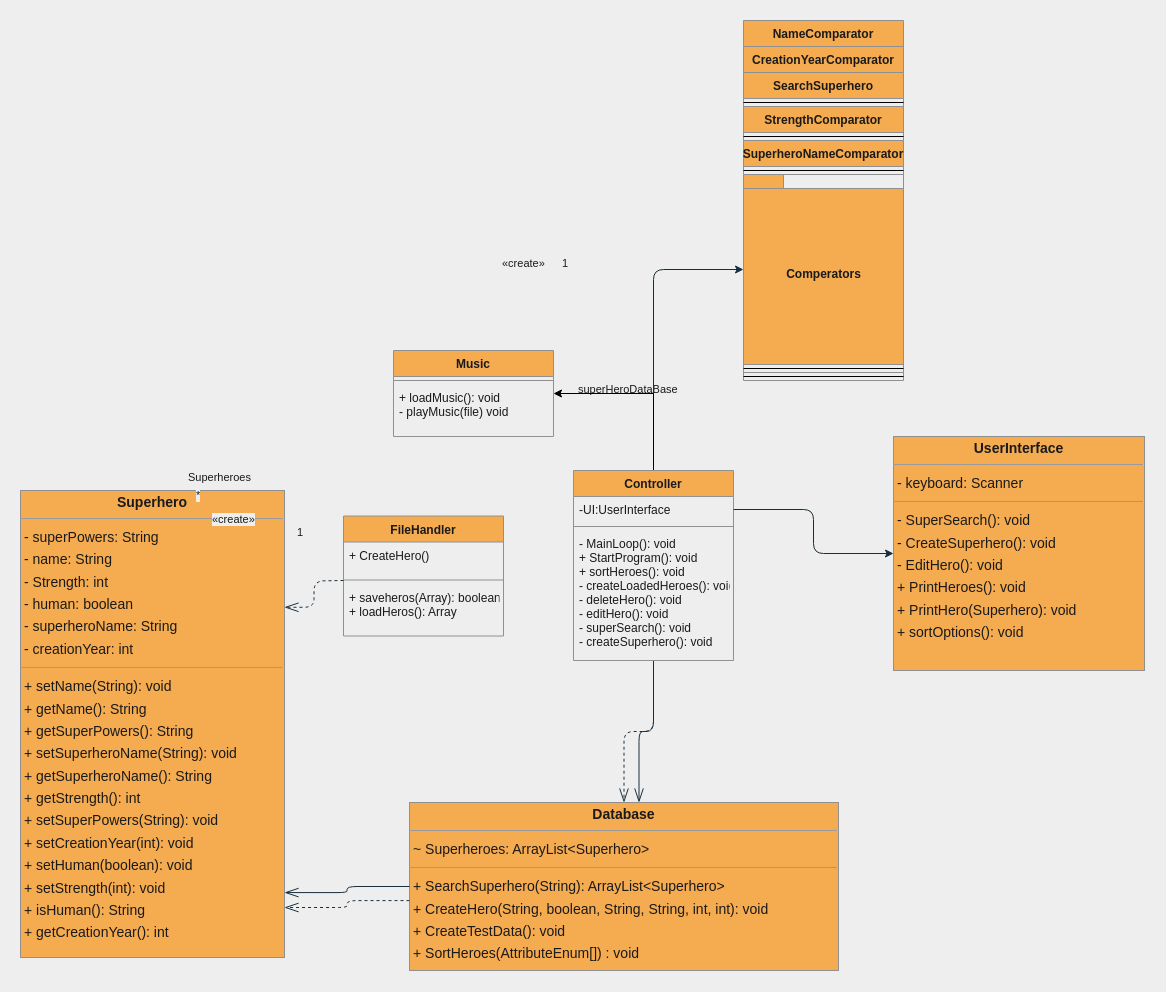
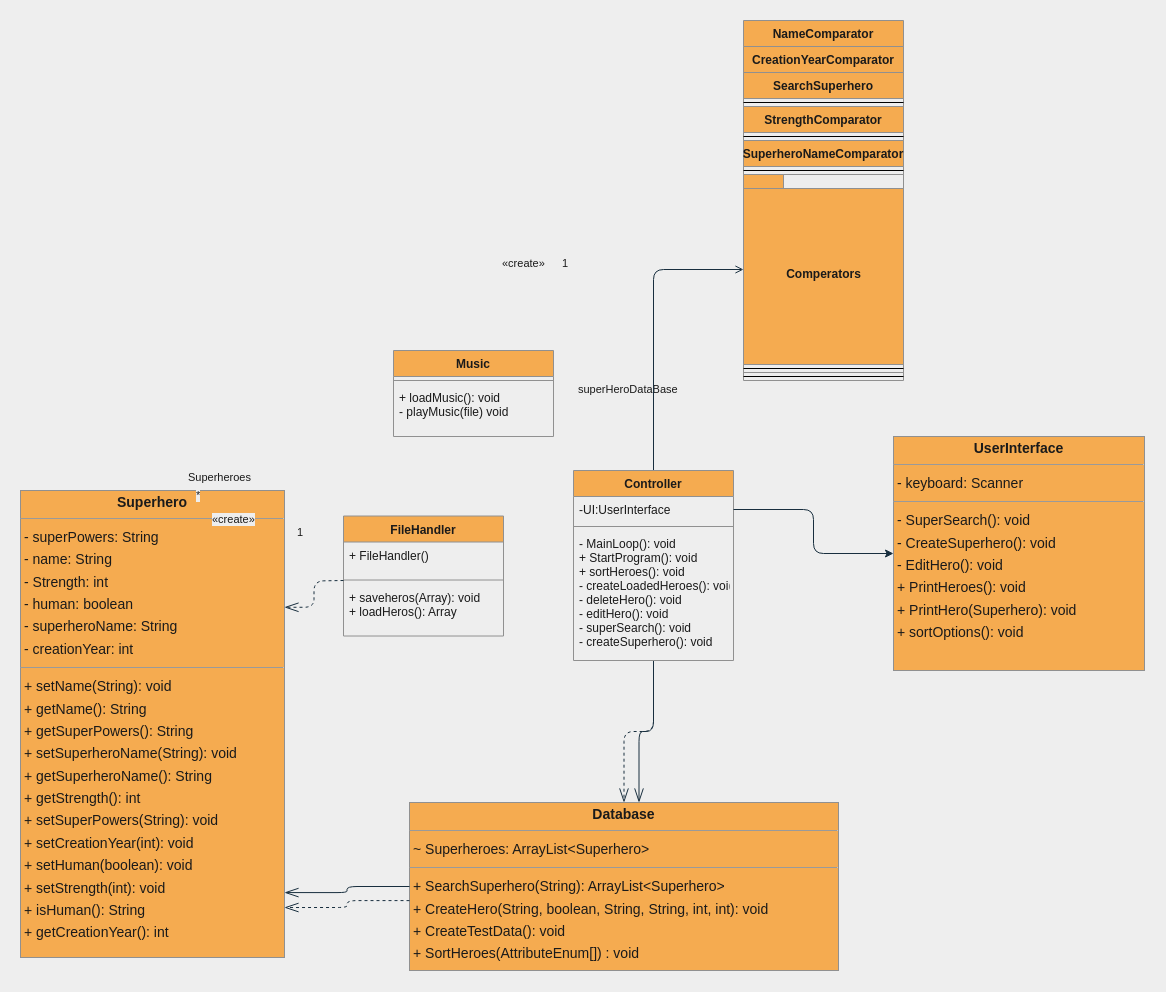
  <mxCell id="0" />
  <mxCell id="1" parent="0" />
  <mxCell id="2" value="&lt;p style=&quot;margin:0px;margin-top:4px;text-align:center;&quot;&gt;&lt;b&gt;Database&lt;/b&gt;&lt;/p&gt;&lt;hr size=&quot;1&quot;&gt;&lt;p style=&quot;margin:0 0 0 4px;line-height:1.6;&quot;&gt;~ Superheroes: ArrayList&amp;lt;Superhero&amp;gt;&lt;/p&gt;&lt;hr size=&quot;1&quot;&gt;&lt;p style=&quot;margin:0 0 0 4px;line-height:1.6;&quot;&gt;+ SearchSuperhero(String): ArrayList&amp;lt;Superhero&amp;gt;&lt;br&gt;+ CreateHero(String, boolean, String, String, int, int): void&lt;br&gt;+ CreateTestData(): void&lt;/p&gt;&lt;p style=&quot;margin:0 0 0 4px;line-height:1.6;&quot;&gt;+ SortHeroes(AttributeEnum[]) : void&lt;/p&gt;" style="verticalAlign=top;align=left;overflow=fill;fontSize=14;fontFamily=Helvetica;html=1;shadow=0;comic=0;labelBackgroundColor=none;strokeWidth=1;fillColor=#F5AB50;strokeColor=#909090;fontColor=#1A1A1A;" parent="1" vertex="1"><mxGeometry x="409" y="802" width="429" height="168" as="geometry" /></mxCell>
  <mxCell id="3" value="&lt;p style=&quot;margin:0px;margin-top:4px;text-align:center;&quot;&gt;&lt;b&gt;Superhero&lt;/b&gt;&lt;/p&gt;&lt;hr size=&quot;1&quot;/&gt;&lt;p style=&quot;margin:0 0 0 4px;line-height:1.6;&quot;&gt;- superPowers: String&lt;br/&gt;- name: String&lt;br/&gt;- Strength: int&lt;br/&gt;- human: boolean&lt;br/&gt;- superheroName: String&lt;br/&gt;- creationYear: int&lt;/p&gt;&lt;hr size=&quot;1&quot;/&gt;&lt;p style=&quot;margin:0 0 0 4px;line-height:1.6;&quot;&gt;+ setName(String): void&lt;br/&gt;+ getName(): String&lt;br/&gt;+ getSuperPowers(): String&lt;br/&gt;+ setSuperheroName(String): void&lt;br/&gt;+ getSuperheroName(): String&lt;br/&gt;+ getStrength(): int&lt;br/&gt;+ setSuperPowers(String): void&lt;br/&gt;+ setCreationYear(int): void&lt;br/&gt;+ setHuman(boolean): void&lt;br/&gt;+ setStrength(int): void&lt;br/&gt;+ isHuman(): String&lt;br/&gt;+ getCreationYear(): int&lt;/p&gt;" style="verticalAlign=top;align=left;overflow=fill;fontSize=14;fontFamily=Helvetica;html=1;shadow=0;comic=0;labelBackgroundColor=none;strokeWidth=1;fillColor=#F5AB50;strokeColor=#909090;fontColor=#1A1A1A;" parent="1" vertex="1"><mxGeometry x="20" y="490" width="264" height="467" as="geometry" /></mxCell>
  <mxCell id="4" value="&lt;p style=&quot;margin:0px;margin-top:4px;text-align:center;&quot;&gt;&lt;b&gt;UserInterface&lt;/b&gt;&lt;/p&gt;&lt;hr size=&quot;1&quot;&gt;&lt;p style=&quot;margin:0 0 0 4px;line-height:1.6;&quot;&gt;- keyboard: Scanner&lt;/p&gt;&lt;hr size=&quot;1&quot;&gt;&lt;p style=&quot;margin:0 0 0 4px;line-height:1.6;&quot;&gt;- SuperSearch(): void&lt;br&gt;- CreateSuperhero(): void&lt;br&gt;- EditHero(): void&lt;br&gt;+ PrintHeroes(): void&lt;br&gt;+ PrintHero(Superhero): void&lt;/p&gt;&lt;p style=&quot;margin:0 0 0 4px;line-height:1.6;&quot;&gt;+ sortOptions(): void&lt;br&gt;&lt;/p&gt;" style="verticalAlign=top;align=left;overflow=fill;fontSize=14;fontFamily=Helvetica;html=1;shadow=0;comic=0;labelBackgroundColor=none;strokeWidth=1;fillColor=#F5AB50;strokeColor=#909090;fontColor=#1A1A1A;" parent="1" vertex="1"><mxGeometry x="893" y="436" width="251" height="234" as="geometry" /></mxCell>
  <mxCell id="5" value="" style="html=1;edgeStyle=orthogonalEdgeStyle;dashed=1;startArrow=none;endArrow=openThin;endSize=12;strokeColor=#182E3E;exitX=0.000;exitY=0.584;exitDx=0;exitDy=0;entryX=1.000;entryY=0.893;entryDx=0;entryDy=0;fontColor=#1A1A1A;labelBackgroundColor=#EEEEEE;" parent="1" source="2" target="3" edge="1"><mxGeometry width="50" height="50" relative="1" as="geometry"><Array as="points" /></mxGeometry></mxCell>
  <mxCell id="6" value="«create»" style="edgeLabel;resizable=0;html=1;align=left;verticalAlign=top;strokeColor=#909090;fontColor=#1A1A1A;labelBackgroundColor=#EEEEEE;" parent="5" vertex="1" connectable="0"><mxGeometry x="210" y="506" as="geometry" /></mxCell>
  <mxCell id="7" value="" style="html=1;edgeStyle=orthogonalEdgeStyle;dashed=0;startArrow=diamondThinstartSize=12;endArrow=openThin;endSize=12;strokeColor=#182E3E;exitX=0.000;exitY=0.500;exitDx=0;exitDy=0;entryX=1.000;entryY=0.861;entryDx=0;entryDy=0;fontColor=#1A1A1A;labelBackgroundColor=#EEEEEE;" parent="1" source="2" target="3" edge="1"><mxGeometry width="50" height="50" relative="1" as="geometry"><Array as="points" /></mxGeometry></mxCell>
  <mxCell id="8" value="1" style="edgeLabel;resizable=0;html=1;align=left;verticalAlign=top;strokeColor=#909090;fontColor=#1A1A1A;labelBackgroundColor=#EEEEEE;" parent="7" vertex="1" connectable="0"><mxGeometry x="295" y="519" as="geometry" /></mxCell>
  <mxCell id="9" value="*" style="edgeLabel;resizable=0;html=1;align=left;verticalAlign=top;strokeColor=#909090;fontColor=#1A1A1A;labelBackgroundColor=#EEEEEE;" parent="7" vertex="1" connectable="0"><mxGeometry x="194" y="482" as="geometry" /></mxCell>
  <mxCell id="10" value="Superheroes" style="edgeLabel;resizable=0;html=1;align=left;verticalAlign=top;strokeColor=#909090;fontColor=#1A1A1A;labelBackgroundColor=#EEEEEE;" parent="7" vertex="1" connectable="0"><mxGeometry x="186" y="464" as="geometry" /></mxCell>
  <mxCell id="11" value="" style="html=1;edgeStyle=orthogonalEdgeStyle;dashed=1;startArrow=none;endArrow=openThin;endSize=12;strokeColor=#182E3E;entryX=0.500;entryY=0.000;entryDx=0;entryDy=0;fontColor=#1A1A1A;labelBackgroundColor=#EEEEEE;" parent="1" source="19" target="2" edge="1"><mxGeometry width="50" height="50" relative="1" as="geometry"><Array as="points" /></mxGeometry></mxCell>
  <mxCell id="12" value="«create»" style="edgeLabel;resizable=0;html=1;align=left;verticalAlign=top;strokeColor=#909090;fontColor=#1A1A1A;labelBackgroundColor=#EEEEEE;" parent="11" vertex="1" connectable="0"><mxGeometry x="500" y="250" as="geometry" /></mxCell>
  <mxCell id="13" value="" style="html=1;edgeStyle=orthogonalEdgeStyle;dashed=0;startArrow=diamondThinstartSize=12;endArrow=openThin;endSize=12;strokeColor=#182E3E;entryX=0.535;entryY=0.000;entryDx=0;entryDy=0;fontColor=#1A1A1A;labelBackgroundColor=#EEEEEE;" parent="1" source="19" target="2" edge="1"><mxGeometry width="50" height="50" relative="1" as="geometry"><Array as="points" /></mxGeometry></mxCell>
  <mxCell id="14" value="1" style="edgeLabel;resizable=0;html=1;align=left;verticalAlign=top;strokeColor=#909090;fontColor=#1A1A1A;labelBackgroundColor=#EEEEEE;" parent="13" vertex="1" connectable="0"><mxGeometry x="560" y="250" as="geometry" /></mxCell>
  <mxCell id="15" value="1" style="edgeLabel;resizable=0;html=1;align=left;verticalAlign=top;strokeColor=#909090;fontColor=#1A1A1A;labelBackgroundColor=#EEEEEE;" parent="13" vertex="1" connectable="0"><mxGeometry x="524" y="343" as="geometry" /></mxCell>
  <mxCell id="16" value="superHeroDataBase" style="edgeLabel;resizable=0;html=1;align=left;verticalAlign=top;strokeColor=#909090;fontColor=#1A1A1A;labelBackgroundColor=#EEEEEE;" parent="13" vertex="1" connectable="0"><mxGeometry x="576" y="376" as="geometry" /></mxCell>
- <mxCell id="17" style="edgeStyle=orthogonalEdgeStyle;curved=0;rounded=1;sketch=0;orthogonalLoop=1;jettySize=auto;html=1;fontColor=#1A1A1A;strokeColor=#182E3E;" parent="1" source="19" target="36" edge="1"><mxGeometry relative="1" as="geometry"><Array as="points"><mxPoint x="653" y="269" /></Array></mxGeometry></mxCell>
- <mxCell id="18" style="edgeStyle=orthogonalEdgeStyle;rounded=0;orthogonalLoop=1;jettySize=auto;html=1;exitX=0.5;exitY=0;exitDx=0;exitDy=0;entryX=1;entryY=0.5;entryDx=0;entryDy=0;" edge="1" parent="1" source="19" target="41"><mxGeometry relative="1" as="geometry" /></mxCell>
+ <mxCell id="17" style="edgeStyle=orthogonalEdgeStyle;curved=0;rounded=1;sketch=0;orthogonalLoop=1;jettySize=auto;html=1;fontColor=#1A1A1A;strokeColor=#182E3E;endArrow=open;" parent="1" source="19" target="36" edge="1"><mxGeometry relative="1" as="geometry"><Array as="points"><mxPoint x="653" y="269" /></Array></mxGeometry></mxCell>
  <mxCell id="19" value="Controller" style="swimlane;fontStyle=1;align=center;verticalAlign=top;childLayout=stackLayout;horizontal=1;startSize=26;horizontalStack=0;resizeParent=1;resizeParentMax=0;resizeLast=0;collapsible=1;marginBottom=0;fillColor=#F5AB50;strokeColor=#909090;fontColor=#1A1A1A;" parent="1" vertex="1"><mxGeometry x="573" y="470" width="160" height="190" as="geometry" /></mxCell>
  <mxCell id="20" value="-UI:UserInterface" style="text;strokeColor=none;fillColor=none;align=left;verticalAlign=top;spacingLeft=4;spacingRight=4;overflow=hidden;rotatable=0;points=[[0,0.5],[1,0.5]];portConstraint=eastwest;fontColor=#1A1A1A;" parent="19" vertex="1"><mxGeometry y="26" width="160" height="26" as="geometry" /></mxCell>
  <mxCell id="21" value="" style="line;strokeWidth=1;fillColor=none;align=left;verticalAlign=middle;spacingTop=-1;spacingLeft=3;spacingRight=3;rotatable=0;labelPosition=right;points=[];portConstraint=eastwest;strokeColor=#909090;fontColor=#1A1A1A;labelBackgroundColor=#EEEEEE;" parent="19" vertex="1"><mxGeometry y="52" width="160" height="8" as="geometry" /></mxCell>
  <mxCell id="22" value="- MainLoop(): void&#10;+ StartProgram(): void&#10;+ sortHeroes(): void&#10;- createLoadedHeroes(): void&#10;- deleteHero(): void&#10;- editHero(): void&#10;- superSearch(): void&#10;- createSuperhero(): void&#10;&#10;" style="text;strokeColor=none;fillColor=none;align=left;verticalAlign=top;spacingLeft=4;spacingRight=4;overflow=hidden;rotatable=0;points=[[0,0.5],[1,0.5]];portConstraint=eastwest;fontColor=#1A1A1A;" parent="19" vertex="1"><mxGeometry y="60" width="160" height="130" as="geometry" /></mxCell>
  <mxCell id="23" style="edgeStyle=orthogonalEdgeStyle;orthogonalLoop=1;jettySize=auto;html=1;strokeColor=#182E3E;fontColor=#1A1A1A;labelBackgroundColor=#EEEEEE;" parent="1" source="20" target="4" edge="1"><mxGeometry relative="1" as="geometry" /></mxCell>
  <mxCell id="24" value="FileHandler" style="swimlane;fontStyle=1;align=center;verticalAlign=top;childLayout=stackLayout;horizontal=1;startSize=26;horizontalStack=0;resizeParent=1;resizeParentMax=0;resizeLast=0;collapsible=1;marginBottom=0;fillColor=#F5AB50;strokeColor=#909090;fontColor=#1A1A1A;" parent="1" vertex="1"><mxGeometry x="343" y="515.5" width="160" height="120" as="geometry" /></mxCell>
- <mxCell id="25" value="+ CreateHero()" style="text;strokeColor=none;fillColor=none;align=left;verticalAlign=top;spacingLeft=4;spacingRight=4;overflow=hidden;rotatable=0;points=[[0,0.5],[1,0.5]];portConstraint=eastwest;fontColor=#1A1A1A;" parent="24" vertex="1"><mxGeometry y="26" width="160" height="34" as="geometry" /></mxCell>
+ <mxCell id="25" value="+ FileHandler()" style="text;strokeColor=none;fillColor=none;align=left;verticalAlign=top;spacingLeft=4;spacingRight=4;overflow=hidden;rotatable=0;points=[[0,0.5],[1,0.5]];portConstraint=eastwest;fontColor=#1A1A1A;" parent="24" vertex="1"><mxGeometry y="26" width="160" height="34" as="geometry" /></mxCell>
  <mxCell id="26" value="" style="line;strokeWidth=1;fillColor=none;align=left;verticalAlign=middle;spacingTop=-1;spacingLeft=3;spacingRight=3;rotatable=0;labelPosition=right;points=[];portConstraint=eastwest;strokeColor=#909090;fontColor=#1A1A1A;labelBackgroundColor=#EEEEEE;" parent="24" vertex="1"><mxGeometry y="60" width="160" height="8" as="geometry" /></mxCell>
- <mxCell id="27" value="+ saveheros(Array): boolean&#10;+ loadHeros(): Array&#10;" style="text;strokeColor=none;fillColor=none;align=left;verticalAlign=top;spacingLeft=4;spacingRight=4;overflow=hidden;rotatable=0;points=[[0,0.5],[1,0.5]];portConstraint=eastwest;fontColor=#1A1A1A;" parent="24" vertex="1"><mxGeometry y="68" width="160" height="52" as="geometry" /></mxCell>
+ <mxCell id="27" value="+ saveheros(Array): void&#10;+ loadHeros(): Array&#10;" style="text;strokeColor=none;fillColor=none;align=left;verticalAlign=top;spacingLeft=4;spacingRight=4;overflow=hidden;rotatable=0;points=[[0,0.5],[1,0.5]];portConstraint=eastwest;fontColor=#1A1A1A;" parent="24" vertex="1"><mxGeometry y="68" width="160" height="52" as="geometry" /></mxCell>
  <mxCell id="28" value="NameComparator" style="swimlane;fontStyle=1;align=center;verticalAlign=top;childLayout=stackLayout;horizontal=1;startSize=26;horizontalStack=0;resizeParent=1;resizeParentMax=0;resizeLast=0;collapsible=1;marginBottom=0;rounded=0;sketch=0;fontColor=#1A1A1A;strokeColor=#909090;fillColor=#F5AB50;" parent="1" vertex="1"><mxGeometry x="743" y="20" width="160" height="360" as="geometry" /></mxCell>
  <mxCell id="29" value="CreationYearComparator" style="swimlane;fontStyle=1;align=center;verticalAlign=top;childLayout=stackLayout;horizontal=1;startSize=26;horizontalStack=0;resizeParent=1;resizeParentMax=0;resizeLast=0;collapsible=1;marginBottom=0;rounded=0;sketch=0;fontColor=#1A1A1A;strokeColor=#909090;fillColor=#F5AB50;" parent="28" vertex="1"><mxGeometry y="26" width="160" height="326" as="geometry" /></mxCell>
  <mxCell id="30" value="SearchSuperhero" style="swimlane;fontStyle=1;align=center;verticalAlign=top;childLayout=stackLayout;horizontal=1;startSize=26;horizontalStack=0;resizeParent=1;resizeParentMax=0;resizeLast=0;collapsible=1;marginBottom=0;rounded=0;sketch=0;fontColor=#1A1A1A;strokeColor=#909090;fillColor=#F5AB50;" parent="29" vertex="1"><mxGeometry y="26" width="160" height="292" as="geometry" /></mxCell>
  <mxCell id="31" value="" style="line;strokeWidth=1;fillColor=none;align=left;verticalAlign=middle;spacingTop=-1;spacingLeft=3;spacingRight=3;rotatable=0;labelPosition=right;points=[];portConstraint=eastwest;rounded=0;sketch=0;fontColor=#1A1A1A;" parent="30" vertex="1"><mxGeometry y="26" width="160" height="8" as="geometry" /></mxCell>
  <mxCell id="32" value="StrengthComparator" style="swimlane;fontStyle=1;align=center;verticalAlign=top;childLayout=stackLayout;horizontal=1;startSize=26;horizontalStack=0;resizeParent=1;resizeParentMax=0;resizeLast=0;collapsible=1;marginBottom=0;rounded=0;sketch=0;fontColor=#1A1A1A;strokeColor=#909090;fillColor=#F5AB50;" parent="30" vertex="1"><mxGeometry y="34" width="160" height="34" as="geometry" /></mxCell>
  <mxCell id="33" value="" style="line;strokeWidth=1;fillColor=none;align=left;verticalAlign=middle;spacingTop=-1;spacingLeft=3;spacingRight=3;rotatable=0;labelPosition=right;points=[];portConstraint=eastwest;rounded=0;sketch=0;fontColor=#1A1A1A;" parent="32" vertex="1"><mxGeometry y="26" width="160" height="8" as="geometry" /></mxCell>
  <mxCell id="34" value="SuperheroNameComparator" style="swimlane;fontStyle=1;align=center;verticalAlign=top;childLayout=stackLayout;horizontal=1;startSize=26;horizontalStack=0;resizeParent=1;resizeParentMax=0;resizeLast=0;collapsible=1;marginBottom=0;rounded=0;sketch=0;fontColor=#1A1A1A;strokeColor=#909090;fillColor=#F5AB50;" parent="30" vertex="1"><mxGeometry y="68" width="160" height="34" as="geometry" /></mxCell>
  <mxCell id="35" value="" style="line;strokeWidth=1;fillColor=none;align=left;verticalAlign=middle;spacingTop=-1;spacingLeft=3;spacingRight=3;rotatable=0;labelPosition=right;points=[];portConstraint=eastwest;rounded=0;sketch=0;fontColor=#1A1A1A;" parent="34" vertex="1"><mxGeometry y="26" width="160" height="8" as="geometry" /></mxCell>
  <mxCell id="36" value="Comperators" style="shape=folder;fontStyle=1;spacingTop=10;tabWidth=40;tabHeight=14;tabPosition=left;html=1;rounded=0;sketch=0;fontColor=#1A1A1A;strokeColor=#909090;fillColor=#F5AB50;" parent="30" vertex="1"><mxGeometry y="102" width="160" height="190" as="geometry" /></mxCell>
  <mxCell id="37" value="" style="line;strokeWidth=1;fillColor=none;align=left;verticalAlign=middle;spacingTop=-1;spacingLeft=3;spacingRight=3;rotatable=0;labelPosition=right;points=[];portConstraint=eastwest;rounded=0;sketch=0;fontColor=#1A1A1A;" parent="29" vertex="1"><mxGeometry y="318" width="160" height="8" as="geometry" /></mxCell>
  <mxCell id="38" value="" style="line;strokeWidth=1;fillColor=none;align=left;verticalAlign=middle;spacingTop=-1;spacingLeft=3;spacingRight=3;rotatable=0;labelPosition=right;points=[];portConstraint=eastwest;rounded=0;sketch=0;fontColor=#1A1A1A;" parent="28" vertex="1"><mxGeometry y="352" width="160" height="8" as="geometry" /></mxCell>
  <mxCell id="39" value="" style="html=1;edgeStyle=orthogonalEdgeStyle;dashed=1;startArrow=none;endArrow=openThin;endSize=12;strokeColor=#182E3E;entryX=1;entryY=0.25;entryDx=0;entryDy=0;fontColor=#1A1A1A;labelBackgroundColor=#EEEEEE;" edge="1" parent="1" target="3"><mxGeometry width="50" height="50" relative="1" as="geometry"><Array as="points" /><mxPoint x="343" y="580" as="sourcePoint" /><mxPoint x="313.5" y="722" as="targetPoint" /></mxGeometry></mxCell>
  <mxCell id="40" value="«create»" style="edgeLabel;resizable=0;html=1;align=left;verticalAlign=top;strokeColor=#909090;fontColor=#1A1A1A;labelBackgroundColor=#EEEEEE;" vertex="1" connectable="0" parent="39"><mxGeometry x="500" y="250" as="geometry" /></mxCell>
  <mxCell id="41" value="Music" style="swimlane;fontStyle=1;align=center;verticalAlign=top;childLayout=stackLayout;horizontal=1;startSize=26;horizontalStack=0;resizeParent=1;resizeParentMax=0;resizeLast=0;collapsible=1;marginBottom=0;fillColor=#F5AB50;strokeColor=#909090;fontColor=#1A1A1A;" vertex="1" parent="1"><mxGeometry x="393" y="350" width="160" height="86" as="geometry" /></mxCell>
  <mxCell id="42" value="" style="line;strokeWidth=1;fillColor=none;align=left;verticalAlign=middle;spacingTop=-1;spacingLeft=3;spacingRight=3;rotatable=0;labelPosition=right;points=[];portConstraint=eastwest;strokeColor=#909090;fontColor=#1A1A1A;labelBackgroundColor=#EEEEEE;" vertex="1" parent="41"><mxGeometry y="26" width="160" height="8" as="geometry" /></mxCell>
  <mxCell id="43" value="+ loadMusic(): void&#10;- playMusic(file) void&#10;" style="text;strokeColor=none;fillColor=none;align=left;verticalAlign=top;spacingLeft=4;spacingRight=4;overflow=hidden;rotatable=0;points=[[0,0.5],[1,0.5]];portConstraint=eastwest;fontColor=#1A1A1A;" vertex="1" parent="41"><mxGeometry y="34" width="160" height="52" as="geometry" /></mxCell>
